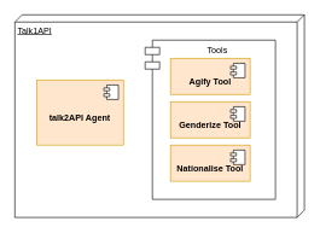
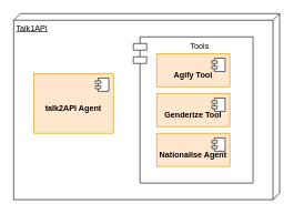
  <mxCell id="0" />
  <mxCell id="1" parent="0" />
  <mxCell id="2" value="Talk1API" style="verticalAlign=top;align=left;spacingTop=8;spacingLeft=2;spacingRight=12;shape=cube;size=10;direction=south;fontStyle=4;html=1;whiteSpace=wrap;" vertex="1" parent="1"><mxGeometry x="20" y="20" width="400" height="280" as="geometry" /></mxCell>
  <mxCell id="3" value="Tools" style="shape=module;align=left;spacingLeft=20;align=center;verticalAlign=top;whiteSpace=wrap;html=1;" vertex="1" parent="1"><mxGeometry x="200" y="55" width="180" height="220" as="geometry" /></mxCell>
  <mxCell id="4" value="&lt;br&gt;&lt;b&gt;talk2API Agent&lt;/b&gt;" style="html=1;dropTarget=0;whiteSpace=wrap;fillColor=#ffe6cc;strokeColor=#d79b00;" vertex="1" parent="1"><mxGeometry x="50" y="110" width="120" height="90" as="geometry" /></mxCell>
  <mxCell id="5" value="" style="shape=module;jettyWidth=8;jettyHeight=4;" vertex="1" parent="4"><mxGeometry x="1" width="20" height="20" relative="1" as="geometry"><mxPoint x="-27" y="7" as="offset" /></mxGeometry></mxCell>
  <mxCell id="6" value="&lt;br&gt;&lt;b&gt;Agify Tool&lt;/b&gt;" style="html=1;dropTarget=0;whiteSpace=wrap;fillColor=#ffe6cc;strokeColor=#d79b00;" vertex="1" parent="1"><mxGeometry x="235" y="80" width="110" height="50" as="geometry" /></mxCell>
  <mxCell id="7" value="" style="shape=module;jettyWidth=8;jettyHeight=4;" vertex="1" parent="6"><mxGeometry x="1" width="20" height="20" relative="1" as="geometry"><mxPoint x="-27" y="7" as="offset" /></mxGeometry></mxCell>
  <mxCell id="8" value="&lt;br&gt;&lt;b&gt;Genderize Tool&lt;/b&gt;" style="html=1;dropTarget=0;whiteSpace=wrap;fillColor=#ffe6cc;strokeColor=#d79b00;" vertex="1" parent="1"><mxGeometry x="235" y="140" width="110" height="50" as="geometry" /></mxCell>
  <mxCell id="9" value="" style="shape=module;jettyWidth=8;jettyHeight=4;" vertex="1" parent="8"><mxGeometry x="1" width="20" height="20" relative="1" as="geometry"><mxPoint x="-27" y="7" as="offset" /></mxGeometry></mxCell>
- <mxCell id="10" value="&lt;br&gt;&lt;b&gt;Nationalise Tool&lt;/b&gt;" style="html=1;dropTarget=0;whiteSpace=wrap;fillColor=#ffe6cc;strokeColor=#d79b00;" vertex="1" parent="1"><mxGeometry x="235" y="200" width="110" height="50" as="geometry" /></mxCell>
+ <mxCell id="10" value="&lt;br&gt;&lt;b&gt;Nationalise Agent&lt;/b&gt;" style="html=1;dropTarget=0;whiteSpace=wrap;fillColor=#ffe6cc;strokeColor=#d79b00;" vertex="1" parent="1"><mxGeometry x="235" y="200" width="110" height="50" as="geometry" /></mxCell>
  <mxCell id="11" value="" style="shape=module;jettyWidth=8;jettyHeight=4;" vertex="1" parent="10"><mxGeometry x="1" width="20" height="20" relative="1" as="geometry"><mxPoint x="-27" y="7" as="offset" /></mxGeometry></mxCell>
